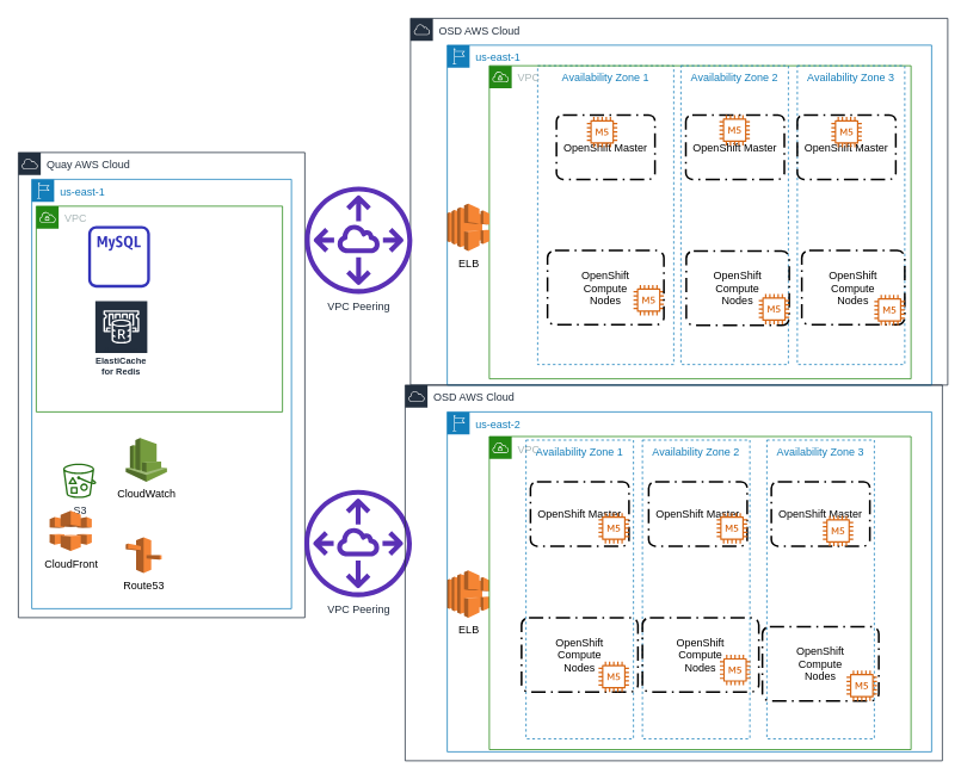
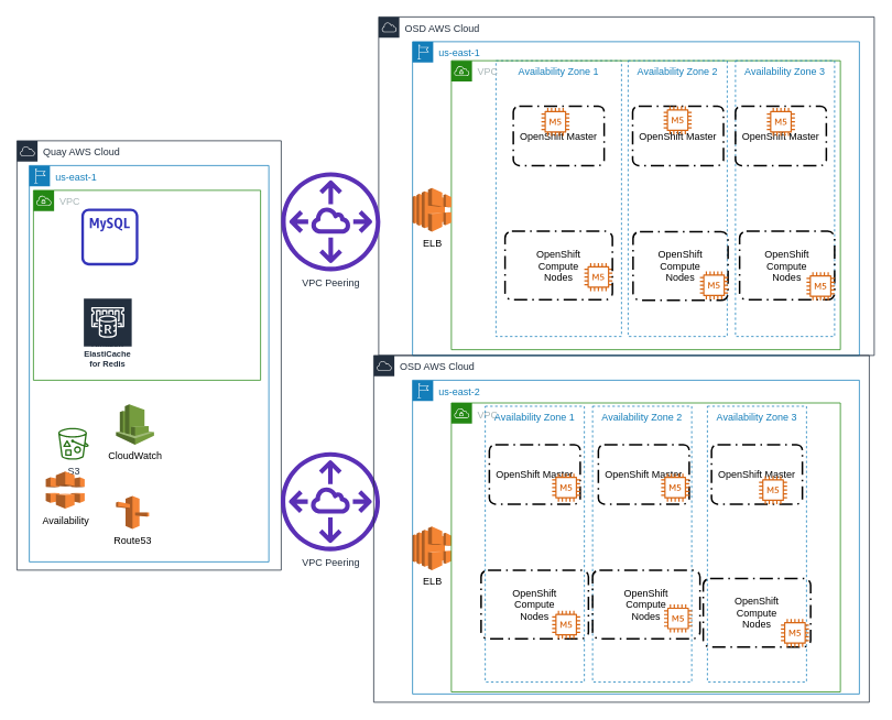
  <mxCell id="0" />
  <mxCell id="1" parent="0" />
  <mxCell id="2" value="Quay AWS Cloud" style="points=[[0,0],[0.25,0],[0.5,0],[0.75,0],[1,0],[1,0.25],[1,0.5],[1,0.75],[1,1],[0.75,1],[0.5,1],[0.25,1],[0,1],[0,0.75],[0,0.5],[0,0.25]];outlineConnect=0;gradientColor=none;html=1;whiteSpace=wrap;fontSize=12;fontStyle=0;shape=mxgraph.aws4.group;grIcon=mxgraph.aws4.group_aws_cloud;strokeColor=#232F3E;fillColor=none;verticalAlign=top;align=left;spacingLeft=30;fontColor=#232F3E;dashed=0;" parent="1" vertex="1"><mxGeometry x="20" y="170" width="320" height="520" as="geometry" /></mxCell>
  <mxCell id="3" value="OSD AWS Cloud" style="points=[[0,0],[0.25,0],[0.5,0],[0.75,0],[1,0],[1,0.25],[1,0.5],[1,0.75],[1,1],[0.75,1],[0.5,1],[0.25,1],[0,1],[0,0.75],[0,0.5],[0,0.25]];outlineConnect=0;gradientColor=none;html=1;whiteSpace=wrap;fontSize=12;fontStyle=0;shape=mxgraph.aws4.group;grIcon=mxgraph.aws4.group_aws_cloud;strokeColor=#232F3E;fillColor=none;verticalAlign=top;align=left;spacingLeft=30;fontColor=#232F3E;dashed=0;" parent="1" vertex="1"><mxGeometry x="458" y="20" width="600" height="410" as="geometry" /></mxCell>
  <mxCell id="4" value="us-east-1" style="points=[[0,0],[0.25,0],[0.5,0],[0.75,0],[1,0],[1,0.25],[1,0.5],[1,0.75],[1,1],[0.75,1],[0.5,1],[0.25,1],[0,1],[0,0.75],[0,0.5],[0,0.25]];outlineConnect=0;gradientColor=none;html=1;whiteSpace=wrap;fontSize=12;fontStyle=0;shape=mxgraph.aws4.group;grIcon=mxgraph.aws4.group_region;strokeColor=#147EBA;fillColor=none;verticalAlign=top;align=left;spacingLeft=30;fontColor=#147EBA;dashed=0;" parent="1" vertex="1"><mxGeometry x="499" y="50" width="541" height="380" as="geometry" /></mxCell>
  <mxCell id="5" value="Availability Zone 1" style="fillColor=none;strokeColor=#147EBA;dashed=1;verticalAlign=top;fontStyle=0;fontColor=#147EBA;" parent="1" vertex="1"><mxGeometry x="600" y="73" width="152" height="334" as="geometry" /></mxCell>
  <mxCell id="6" value="VPC" style="points=[[0,0],[0.25,0],[0.5,0],[0.75,0],[1,0],[1,0.25],[1,0.5],[1,0.75],[1,1],[0.75,1],[0.5,1],[0.25,1],[0,1],[0,0.75],[0,0.5],[0,0.25]];outlineConnect=0;gradientColor=none;html=1;whiteSpace=wrap;fontSize=12;fontStyle=0;shape=mxgraph.aws4.group;grIcon=mxgraph.aws4.group_vpc;strokeColor=#248814;fillColor=none;verticalAlign=top;align=left;spacingLeft=30;fontColor=#AAB7B8;dashed=0;" parent="1" vertex="1"><mxGeometry x="546" y="73" width="471" height="350" as="geometry" /></mxCell>
  <mxCell id="7" value="us-east-1" style="points=[[0,0],[0.25,0],[0.5,0],[0.75,0],[1,0],[1,0.25],[1,0.5],[1,0.75],[1,1],[0.75,1],[0.5,1],[0.25,1],[0,1],[0,0.75],[0,0.5],[0,0.25]];outlineConnect=0;gradientColor=none;html=1;whiteSpace=wrap;fontSize=12;fontStyle=0;shape=mxgraph.aws4.group;grIcon=mxgraph.aws4.group_region;strokeColor=#147EBA;fillColor=none;verticalAlign=top;align=left;spacingLeft=30;fontColor=#147EBA;dashed=0;" parent="1" vertex="1"><mxGeometry x="35" y="200" width="290" height="480" as="geometry" /></mxCell>
  <mxCell id="8" value="VPC" style="points=[[0,0],[0.25,0],[0.5,0],[0.75,0],[1,0],[1,0.25],[1,0.5],[1,0.75],[1,1],[0.75,1],[0.5,1],[0.25,1],[0,1],[0,0.75],[0,0.5],[0,0.25]];outlineConnect=0;gradientColor=none;html=1;whiteSpace=wrap;fontSize=12;fontStyle=0;shape=mxgraph.aws4.group;grIcon=mxgraph.aws4.group_vpc;strokeColor=#248814;fillColor=none;verticalAlign=top;align=left;spacingLeft=30;fontColor=#AAB7B8;dashed=0;" parent="1" vertex="1"><mxGeometry x="40" y="230" width="275" height="230" as="geometry" /></mxCell>
  <mxCell id="9" value="VPC Peering" style="outlineConnect=0;fontColor=#232F3E;gradientColor=none;fillColor=#5A30B5;strokeColor=none;dashed=0;verticalLabelPosition=bottom;verticalAlign=top;align=center;html=1;fontSize=12;fontStyle=0;aspect=fixed;pointerEvents=1;shape=mxgraph.aws4.peering;" parent="1" vertex="1"><mxGeometry x="340" y="208" width="120" height="120" as="geometry" /></mxCell>
  <mxCell id="10" value="S3" style="outlineConnect=0;fontColor=#232F3E;gradientColor=none;fillColor=#277116;strokeColor=none;dashed=0;verticalLabelPosition=bottom;verticalAlign=top;align=center;html=1;fontSize=12;fontStyle=0;aspect=fixed;pointerEvents=1;shape=mxgraph.aws4.bucket_with_objects;" parent="1" vertex="1"><mxGeometry x="70" y="517.5" width="37" height="39" as="geometry" /></mxCell>
  <mxCell id="11" value="" style="outlineConnect=0;fontColor=#232F3E;gradientColor=none;fillColor=#3334B9;strokeColor=none;dashed=0;verticalLabelPosition=bottom;verticalAlign=top;align=center;html=1;fontSize=12;fontStyle=0;aspect=fixed;pointerEvents=1;shape=mxgraph.aws4.rds_mysql_instance_alt;" parent="1" vertex="1"><mxGeometry x="98" y="252" width="69" height="69" as="geometry" /></mxCell>
- <mxCell id="12" value="Amazon ElastiCache for Redis" style="outlineConnect=0;fontColor=#232F3E;gradientColor=none;strokeColor=#ffffff;fillColor=#232F3E;dashed=0;verticalLabelPosition=middle;verticalAlign=bottom;align=center;html=1;whiteSpace=wrap;fontSize=10;fontStyle=1;spacing=3;shape=mxgraph.aws4.productIcon;prIcon=mxgraph.aws4.elasticache_for_redis;" parent="1" vertex="1"><mxGeometry x="105" y="335" width="60" height="90" as="geometry" /></mxCell>
- <mxCell id="13" value="CloudFront" style="outlineConnect=0;dashed=0;verticalLabelPosition=bottom;verticalAlign=top;align=center;html=1;shape=mxgraph.aws3.cloudfront;fillColor=#F58536;gradientColor=none;" parent="1" vertex="1"><mxGeometry x="55" y="570.5" width="47" height="45" as="geometry" /></mxCell>
+ <mxCell id="12" value="Amazon ElastiCache for Redis" style="outlineConnect=0;fontColor=#232F3E;gradientColor=none;strokeColor=#ffffff;fillColor=#232F3E;dashed=0;verticalLabelPosition=middle;verticalAlign=bottom;align=center;html=1;whiteSpace=wrap;fontSize=10;fontStyle=1;spacing=3;shape=mxgraph.aws4.productIcon;prIcon=mxgraph.aws4.elasticache_for_redis;" parent="1" vertex="1"><mxGeometry x="100" y="360" width="60" height="90" as="geometry" /></mxCell>
+ <mxCell id="13" value="Availability" style="outlineConnect=0;dashed=0;verticalLabelPosition=bottom;verticalAlign=top;align=center;html=1;shape=mxgraph.aws3.cloudfront;fillColor=#F58536;gradientColor=none;" parent="1" vertex="1"><mxGeometry x="55" y="570.5" width="47" height="45" as="geometry" /></mxCell>
  <mxCell id="14" style="edgeStyle=orthogonalEdgeStyle;rounded=0;orthogonalLoop=1;jettySize=auto;html=1;exitX=0.5;exitY=1;exitDx=0;exitDy=0;" parent="1" source="8" target="8" edge="1"><mxGeometry relative="1" as="geometry" /></mxCell>
  <mxCell id="15" value="CloudWatch" style="outlineConnect=0;dashed=0;verticalLabelPosition=bottom;verticalAlign=top;align=center;html=1;shape=mxgraph.aws3.cloudwatch;fillColor=#759C3E;gradientColor=none;" parent="1" vertex="1"><mxGeometry x="140" y="489" width="46" height="49" as="geometry" /></mxCell>
  <mxCell id="16" value="OpenShift Master" style="rounded=1;arcSize=10;dashed=1;fillColor=none;gradientColor=none;dashPattern=8 3 1 3;strokeWidth=2;" parent="1" vertex="1"><mxGeometry x="621" y="128" width="110" height="72" as="geometry" /></mxCell>
  <mxCell id="17" value="" style="outlineConnect=0;fontColor=#232F3E;gradientColor=none;fillColor=#D86613;strokeColor=none;dashed=0;verticalLabelPosition=bottom;verticalAlign=top;align=center;html=1;fontSize=12;fontStyle=0;aspect=fixed;pointerEvents=1;shape=mxgraph.aws4.m5_instance;" parent="1" vertex="1"><mxGeometry x="707" y="318" width="34" height="34" as="geometry" /></mxCell>
  <mxCell id="18" value="ELB" style="outlineConnect=0;dashed=0;verticalLabelPosition=bottom;verticalAlign=top;align=center;html=1;shape=mxgraph.aws3.elastic_load_balancing;fillColor=#F58534;gradientColor=none;" parent="1" vertex="1"><mxGeometry x="499" y="227" width="47" height="53" as="geometry" /></mxCell>
  <mxCell id="19" value="Route53&lt;br&gt;" style="outlineConnect=0;dashed=0;verticalLabelPosition=bottom;verticalAlign=top;align=center;html=1;shape=mxgraph.aws3.route_53;fillColor=#F58536;gradientColor=none;" parent="1" vertex="1"><mxGeometry x="140" y="600" width="40" height="40" as="geometry" /></mxCell>
  <mxCell id="20" value="Availability Zone 2" style="fillColor=none;strokeColor=#147EBA;dashed=1;verticalAlign=top;fontStyle=0;fontColor=#147EBA;" parent="1" vertex="1"><mxGeometry x="760" y="73" width="120" height="334" as="geometry" /></mxCell>
  <mxCell id="21" value="Availability Zone 3" style="fillColor=none;strokeColor=#147EBA;dashed=1;verticalAlign=top;fontStyle=0;fontColor=#147EBA;" parent="1" vertex="1"><mxGeometry x="890" y="73" width="120" height="334" as="geometry" /></mxCell>
  <mxCell id="22" value="OpenShift Master" style="rounded=1;arcSize=10;dashed=1;fillColor=none;gradientColor=none;dashPattern=8 3 1 3;strokeWidth=2;" parent="1" vertex="1"><mxGeometry x="765.5" y="128" width="110" height="72" as="geometry" /></mxCell>
  <mxCell id="23" value="OpenShift Master" style="rounded=1;arcSize=10;dashed=1;fillColor=none;gradientColor=none;dashPattern=8 3 1 3;strokeWidth=2;" parent="1" vertex="1"><mxGeometry x="890" y="128" width="110" height="72" as="geometry" /></mxCell>
  <mxCell id="24" value="OpenShift &#10;Compute &#10;Nodes" style="rounded=1;arcSize=10;dashed=1;fillColor=none;gradientColor=none;dashPattern=8 3 1 3;strokeWidth=2;" parent="1" vertex="1"><mxGeometry x="611" y="279.5" width="130" height="83" as="geometry" /></mxCell>
  <mxCell id="25" value="OpenShift &#10;Compute &#10;Nodes" style="rounded=1;arcSize=10;dashed=1;fillColor=none;gradientColor=none;dashPattern=8 3 1 3;strokeWidth=2;" parent="1" vertex="1"><mxGeometry x="766" y="280" width="115" height="83" as="geometry" /></mxCell>
  <mxCell id="26" value="OpenShift &#10;Compute &#10;Nodes" style="rounded=1;arcSize=10;dashed=1;fillColor=none;gradientColor=none;dashPattern=8 3 1 3;strokeWidth=2;" parent="1" vertex="1"><mxGeometry x="895" y="279.5" width="115" height="83" as="geometry" /></mxCell>
  <mxCell id="27" value="" style="outlineConnect=0;fontColor=#232F3E;gradientColor=none;fillColor=#D86613;strokeColor=none;dashed=0;verticalLabelPosition=bottom;verticalAlign=top;align=center;html=1;fontSize=12;fontStyle=0;aspect=fixed;pointerEvents=1;shape=mxgraph.aws4.m5_instance;" parent="1" vertex="1"><mxGeometry x="655" y="130" width="34" height="34" as="geometry" /></mxCell>
  <mxCell id="28" value="" style="outlineConnect=0;fontColor=#232F3E;gradientColor=none;fillColor=#D86613;strokeColor=none;dashed=0;verticalLabelPosition=bottom;verticalAlign=top;align=center;html=1;fontSize=12;fontStyle=0;aspect=fixed;pointerEvents=1;shape=mxgraph.aws4.m5_instance;" parent="1" vertex="1"><mxGeometry x="803" y="128" width="34" height="34" as="geometry" /></mxCell>
  <mxCell id="29" value="" style="outlineConnect=0;fontColor=#232F3E;gradientColor=none;fillColor=#D86613;strokeColor=none;dashed=0;verticalLabelPosition=bottom;verticalAlign=top;align=center;html=1;fontSize=12;fontStyle=0;aspect=fixed;pointerEvents=1;shape=mxgraph.aws4.m5_instance;" parent="1" vertex="1"><mxGeometry x="928" y="130" width="34" height="34" as="geometry" /></mxCell>
  <mxCell id="30" value="" style="outlineConnect=0;fontColor=#232F3E;gradientColor=none;fillColor=#D86613;strokeColor=none;dashed=0;verticalLabelPosition=bottom;verticalAlign=top;align=center;html=1;fontSize=12;fontStyle=0;aspect=fixed;pointerEvents=1;shape=mxgraph.aws4.m5_instance;" parent="1" vertex="1"><mxGeometry x="847" y="328" width="34" height="34" as="geometry" /></mxCell>
  <mxCell id="31" value="" style="outlineConnect=0;fontColor=#232F3E;gradientColor=none;fillColor=#D86613;strokeColor=none;dashed=0;verticalLabelPosition=bottom;verticalAlign=top;align=center;html=1;fontSize=12;fontStyle=0;aspect=fixed;pointerEvents=1;shape=mxgraph.aws4.m5_instance;" parent="1" vertex="1"><mxGeometry x="976" y="329" width="34" height="34" as="geometry" /></mxCell>
  <mxCell id="32" value="us-east-2" style="points=[[0,0],[0.25,0],[0.5,0],[0.75,0],[1,0],[1,0.25],[1,0.5],[1,0.75],[1,1],[0.75,1],[0.5,1],[0.25,1],[0,1],[0,0.75],[0,0.5],[0,0.25]];outlineConnect=0;gradientColor=none;html=1;whiteSpace=wrap;fontSize=12;fontStyle=0;shape=mxgraph.aws4.group;grIcon=mxgraph.aws4.group_region;strokeColor=#147EBA;fillColor=none;verticalAlign=top;align=left;spacingLeft=30;fontColor=#147EBA;dashed=0;" parent="1" vertex="1"><mxGeometry x="499" y="460" width="541" height="380" as="geometry" /></mxCell>
  <mxCell id="33" value="ELB" style="outlineConnect=0;dashed=0;verticalLabelPosition=bottom;verticalAlign=top;align=center;html=1;shape=mxgraph.aws3.elastic_load_balancing;fillColor=#F58534;gradientColor=none;" parent="1" vertex="1"><mxGeometry x="499" y="637" width="47" height="53" as="geometry" /></mxCell>
  <mxCell id="34" value="VPC" style="points=[[0,0],[0.25,0],[0.5,0],[0.75,0],[1,0],[1,0.25],[1,0.5],[1,0.75],[1,1],[0.75,1],[0.5,1],[0.25,1],[0,1],[0,0.75],[0,0.5],[0,0.25]];outlineConnect=0;gradientColor=none;html=1;whiteSpace=wrap;fontSize=12;fontStyle=0;shape=mxgraph.aws4.group;grIcon=mxgraph.aws4.group_vpc;strokeColor=#248814;fillColor=none;verticalAlign=top;align=left;spacingLeft=30;fontColor=#AAB7B8;dashed=0;" parent="1" vertex="1"><mxGeometry x="546" y="487.5" width="471" height="350" as="geometry" /></mxCell>
  <mxCell id="35" value="Availability Zone 2" style="fillColor=none;strokeColor=#147EBA;dashed=1;verticalAlign=top;fontStyle=0;fontColor=#147EBA;" parent="1" vertex="1"><mxGeometry x="717" y="491.5" width="120" height="334" as="geometry" /></mxCell>
  <mxCell id="36" value="Availability Zone 3" style="fillColor=none;strokeColor=#147EBA;dashed=1;verticalAlign=top;fontStyle=0;fontColor=#147EBA;" parent="1" vertex="1"><mxGeometry x="856" y="491.5" width="120" height="334" as="geometry" /></mxCell>
  <mxCell id="37" value="Availability Zone 1" style="fillColor=none;strokeColor=#147EBA;dashed=1;verticalAlign=top;fontStyle=0;fontColor=#147EBA;" parent="1" vertex="1"><mxGeometry x="587" y="491.5" width="120" height="334" as="geometry" /></mxCell>
  <mxCell id="38" value="OpenShift Master" style="rounded=1;arcSize=10;dashed=1;fillColor=none;gradientColor=none;dashPattern=8 3 1 3;strokeWidth=2;" parent="1" vertex="1"><mxGeometry x="592" y="538" width="110" height="72" as="geometry" /></mxCell>
  <mxCell id="39" value="OpenShift Master" style="rounded=1;arcSize=10;dashed=1;fillColor=none;gradientColor=none;dashPattern=8 3 1 3;strokeWidth=2;" parent="1" vertex="1"><mxGeometry x="724" y="538" width="110" height="72" as="geometry" /></mxCell>
  <mxCell id="40" value="OpenShift Master" style="rounded=1;arcSize=10;dashed=1;fillColor=none;gradientColor=none;dashPattern=8 3 1 3;strokeWidth=2;" parent="1" vertex="1"><mxGeometry x="861" y="538" width="110" height="72" as="geometry" /></mxCell>
  <mxCell id="41" value="OpenShift &#10;Compute &#10;Nodes" style="rounded=1;arcSize=10;dashed=1;fillColor=none;gradientColor=none;dashPattern=8 3 1 3;strokeWidth=2;" parent="1" vertex="1"><mxGeometry x="582" y="690" width="130" height="83" as="geometry" /></mxCell>
  <mxCell id="42" value="OpenShift &#10;Compute &#10;Nodes" style="rounded=1;arcSize=10;dashed=1;fillColor=none;gradientColor=none;dashPattern=8 3 1 3;strokeWidth=2;" parent="1" vertex="1"><mxGeometry x="717" y="690" width="130" height="83" as="geometry" /></mxCell>
  <mxCell id="43" value="OpenShift &#10;Compute &#10;Nodes" style="rounded=1;arcSize=10;dashed=1;fillColor=none;gradientColor=none;dashPattern=8 3 1 3;strokeWidth=2;" parent="1" vertex="1"><mxGeometry x="851" y="700" width="130" height="83" as="geometry" /></mxCell>
  <mxCell id="44" value="" style="outlineConnect=0;fontColor=#232F3E;gradientColor=none;fillColor=#D86613;strokeColor=none;dashed=0;verticalLabelPosition=bottom;verticalAlign=top;align=center;html=1;fontSize=12;fontStyle=0;aspect=fixed;pointerEvents=1;shape=mxgraph.aws4.m5_instance;" parent="1" vertex="1"><mxGeometry x="668" y="573" width="34" height="34" as="geometry" /></mxCell>
  <mxCell id="45" value="" style="outlineConnect=0;fontColor=#232F3E;gradientColor=none;fillColor=#D86613;strokeColor=none;dashed=0;verticalLabelPosition=bottom;verticalAlign=top;align=center;html=1;fontSize=12;fontStyle=0;aspect=fixed;pointerEvents=1;shape=mxgraph.aws4.m5_instance;" parent="1" vertex="1"><mxGeometry x="800" y="573" width="34" height="34" as="geometry" /></mxCell>
  <mxCell id="46" value="" style="outlineConnect=0;fontColor=#232F3E;gradientColor=none;fillColor=#D86613;strokeColor=none;dashed=0;verticalLabelPosition=bottom;verticalAlign=top;align=center;html=1;fontSize=12;fontStyle=0;aspect=fixed;pointerEvents=1;shape=mxgraph.aws4.m5_instance;" parent="1" vertex="1"><mxGeometry x="918.5" y="576" width="34" height="34" as="geometry" /></mxCell>
  <mxCell id="47" value="" style="outlineConnect=0;fontColor=#232F3E;gradientColor=none;fillColor=#D86613;strokeColor=none;dashed=0;verticalLabelPosition=bottom;verticalAlign=top;align=center;html=1;fontSize=12;fontStyle=0;aspect=fixed;pointerEvents=1;shape=mxgraph.aws4.m5_instance;" parent="1" vertex="1"><mxGeometry x="668" y="739" width="34" height="34" as="geometry" /></mxCell>
  <mxCell id="48" value="" style="outlineConnect=0;fontColor=#232F3E;gradientColor=none;fillColor=#D86613;strokeColor=none;dashed=0;verticalLabelPosition=bottom;verticalAlign=top;align=center;html=1;fontSize=12;fontStyle=0;aspect=fixed;pointerEvents=1;shape=mxgraph.aws4.m5_instance;" parent="1" vertex="1"><mxGeometry x="803.5" y="731.5" width="34" height="34" as="geometry" /></mxCell>
  <mxCell id="49" value="" style="outlineConnect=0;fontColor=#232F3E;gradientColor=none;fillColor=#D86613;strokeColor=none;dashed=0;verticalLabelPosition=bottom;verticalAlign=top;align=center;html=1;fontSize=12;fontStyle=0;aspect=fixed;pointerEvents=1;shape=mxgraph.aws4.m5_instance;" parent="1" vertex="1"><mxGeometry x="945" y="749" width="34" height="34" as="geometry" /></mxCell>
  <mxCell id="50" value="VPC Peering" style="outlineConnect=0;fontColor=#232F3E;gradientColor=none;fillColor=#5A30B5;strokeColor=none;dashed=0;verticalLabelPosition=bottom;verticalAlign=top;align=center;html=1;fontSize=12;fontStyle=0;aspect=fixed;pointerEvents=1;shape=mxgraph.aws4.peering;" parent="1" vertex="1"><mxGeometry x="339.5" y="547" width="120" height="120" as="geometry" /></mxCell>
  <mxCell id="51" value="OSD AWS Cloud" style="points=[[0,0],[0.25,0],[0.5,0],[0.75,0],[1,0],[1,0.25],[1,0.5],[1,0.75],[1,1],[0.75,1],[0.5,1],[0.25,1],[0,1],[0,0.75],[0,0.5],[0,0.25]];outlineConnect=0;gradientColor=none;html=1;whiteSpace=wrap;fontSize=12;fontStyle=0;shape=mxgraph.aws4.group;grIcon=mxgraph.aws4.group_aws_cloud;strokeColor=#232F3E;fillColor=none;verticalAlign=top;align=left;spacingLeft=30;fontColor=#232F3E;dashed=0;" parent="1" vertex="1"><mxGeometry x="452" y="430" width="600" height="420" as="geometry" /></mxCell>
